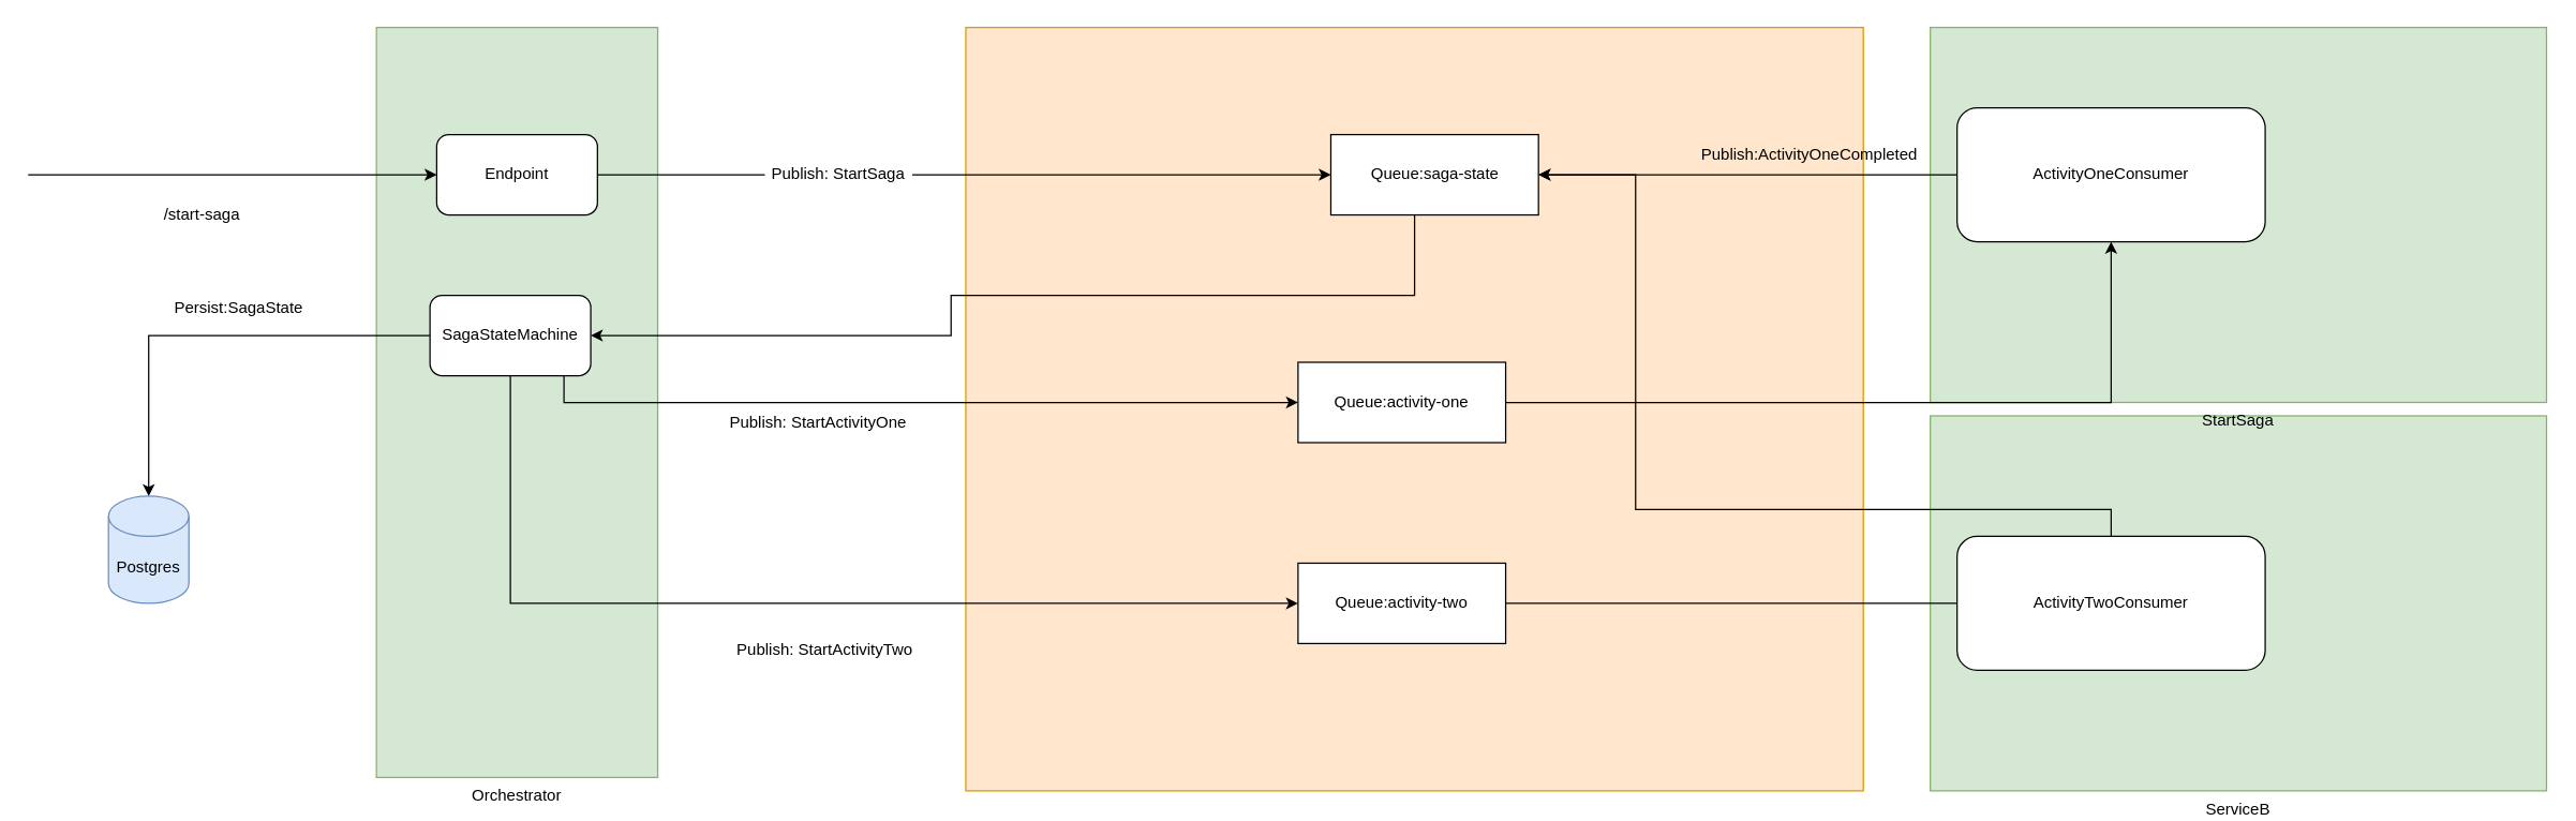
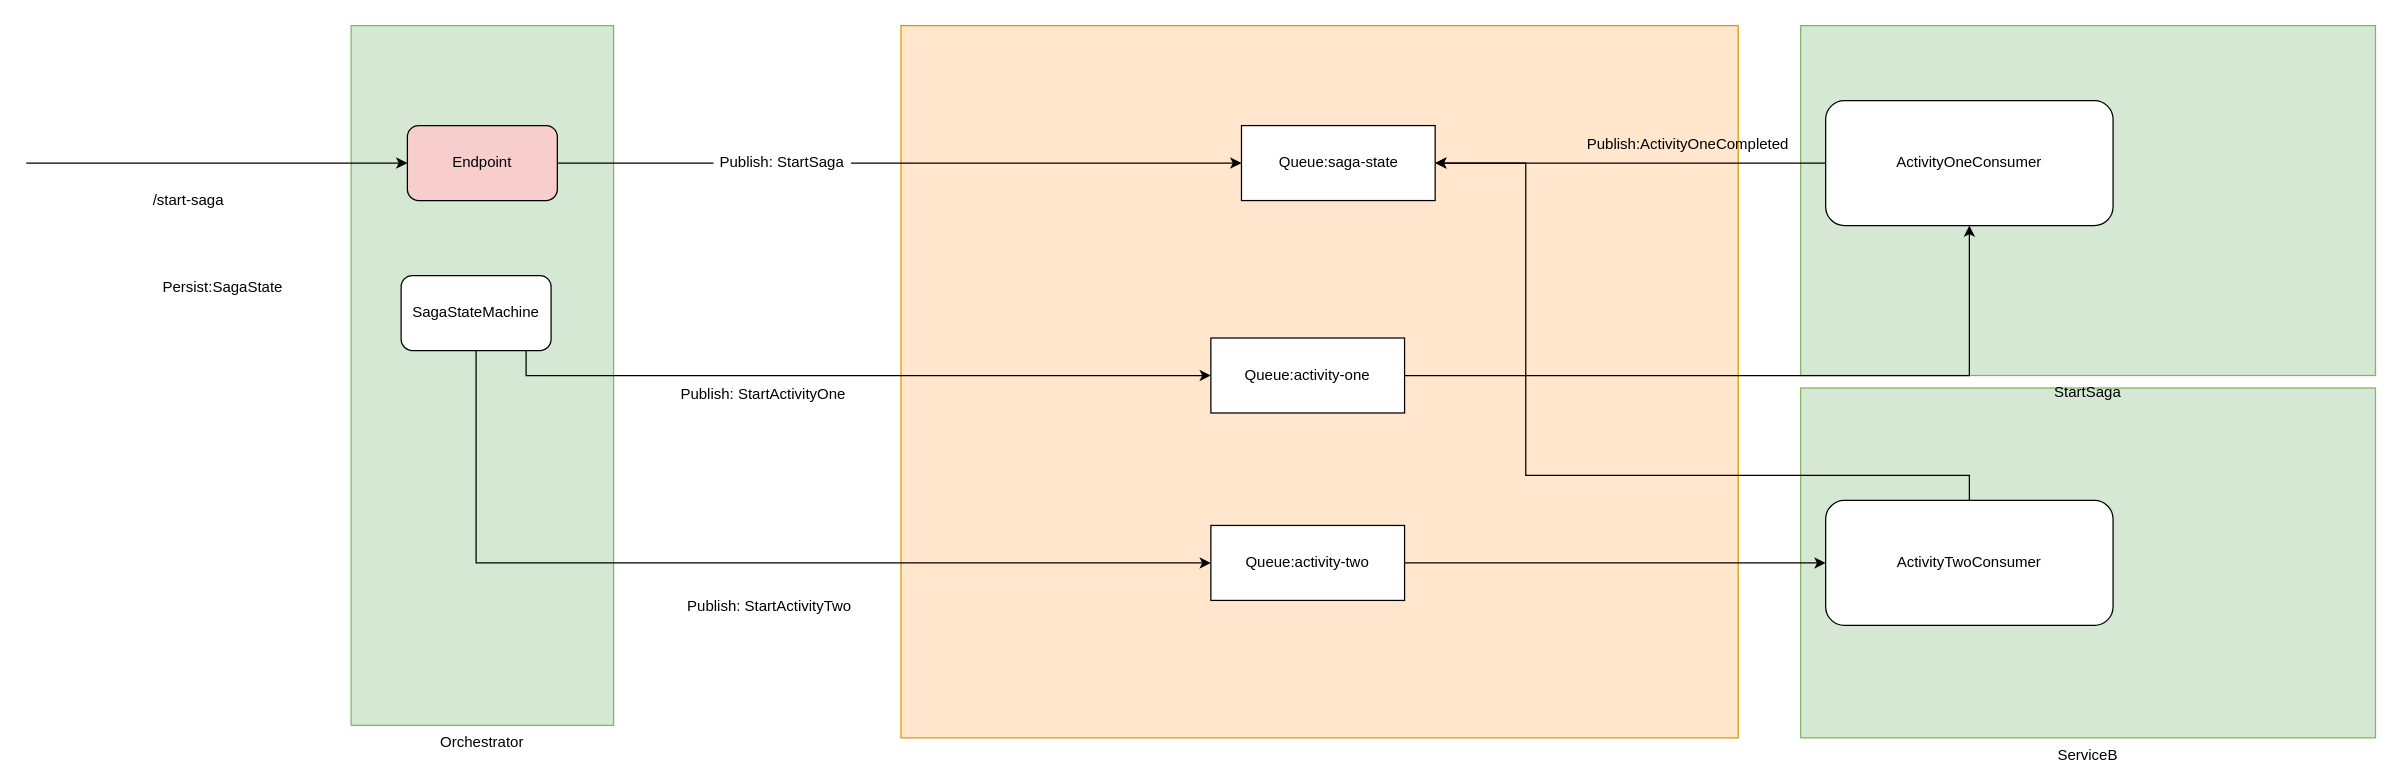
  <mxCell id="0" />
  <mxCell id="1" parent="0" />
  <mxCell id="2" value="ServiceB" style="rounded=0;whiteSpace=wrap;html=1;labelPosition=center;verticalLabelPosition=bottom;align=center;verticalAlign=top;fillColor=#d5e8d4;strokeColor=#82b366;" vertex="1" parent="1"><mxGeometry x="1440" y="310" width="460" height="280" as="geometry" /></mxCell>
  <mxCell id="3" value="Ra" style="rounded=0;whiteSpace=wrap;html=1;fillColor=#ffe6cc;strokeColor=#d79b00;" vertex="1" parent="1"><mxGeometry x="720" y="20" width="670" height="570" as="geometry" /></mxCell>
  <mxCell id="4" value="Orchestrator" style="rounded=0;whiteSpace=wrap;html=1;labelPosition=center;verticalLabelPosition=bottom;align=center;verticalAlign=top;fillColor=#d5e8d4;strokeColor=#82b366;" vertex="1" parent="1"><mxGeometry x="280" y="20" width="210" height="560" as="geometry" /></mxCell>
  <mxCell id="5" value="StartSaga" style="rounded=0;whiteSpace=wrap;html=1;labelPosition=center;verticalLabelPosition=bottom;align=center;verticalAlign=top;fillColor=#d5e8d4;strokeColor=#82b366;" vertex="1" parent="1"><mxGeometry x="1440" y="20" width="460" height="280" as="geometry" /></mxCell>
  <mxCell id="6" value="" style="endArrow=classic;html=1;rounded=0;" edge="1" parent="1" target="9"><mxGeometry width="50" height="50" relative="1" as="geometry"><mxPoint x="20" y="130" as="sourcePoint" /><mxPoint x="230" y="200" as="targetPoint" /></mxGeometry></mxCell>
  <mxCell id="7" value="/start-saga" style="text;html=1;strokeColor=none;fillColor=none;align=center;verticalAlign=middle;whiteSpace=wrap;rounded=0;" vertex="1" parent="1"><mxGeometry x="120" y="145" width="60" height="30" as="geometry" /></mxCell>
  <mxCell id="8" style="edgeStyle=orthogonalEdgeStyle;rounded=0;orthogonalLoop=1;jettySize=auto;html=1;exitX=1;exitY=0.5;exitDx=0;exitDy=0;entryX=0;entryY=0.5;entryDx=0;entryDy=0;startArrow=none;" edge="1" parent="1" source="28" target="11"><mxGeometry relative="1" as="geometry"><mxPoint x="770" y="100" as="targetPoint" /></mxGeometry></mxCell>
- <mxCell id="9" value="Endpoint" style="rounded=1;whiteSpace=wrap;html=1;" vertex="1" parent="1"><mxGeometry x="325" y="100" width="120" height="60" as="geometry" /></mxCell>
- <mxCell id="10" style="edgeStyle=orthogonalEdgeStyle;rounded=0;orthogonalLoop=1;jettySize=auto;html=1;entryX=1;entryY=0.5;entryDx=0;entryDy=0;" edge="1" parent="1" source="11" target="15"><mxGeometry relative="1" as="geometry"><Array as="points"><mxPoint x="1055" y="220" /><mxPoint x="709" y="220" /><mxPoint x="709" y="250" /></Array></mxGeometry></mxCell>
+ <mxCell id="9" value="Endpoint" style="rounded=1;whiteSpace=wrap;html=1;fillColor=#f8cecc;" vertex="1" parent="1"><mxGeometry x="325" y="100" width="120" height="60" as="geometry" /></mxCell>
  <mxCell id="11" value="Queue:saga-state" style="rounded=0;whiteSpace=wrap;html=1;" vertex="1" parent="1"><mxGeometry x="992.5" y="100" width="155" height="60" as="geometry" /></mxCell>
- <mxCell id="12" style="edgeStyle=orthogonalEdgeStyle;rounded=0;orthogonalLoop=1;jettySize=auto;html=1;" edge="1" parent="1" source="15" target="16"><mxGeometry relative="1" as="geometry" /></mxCell>
  <mxCell id="13" style="edgeStyle=orthogonalEdgeStyle;rounded=0;orthogonalLoop=1;jettySize=auto;html=1;entryX=0;entryY=0.5;entryDx=0;entryDy=0;" edge="1" parent="1" source="15" target="20"><mxGeometry relative="1" as="geometry"><Array as="points"><mxPoint x="420" y="265" /></Array></mxGeometry></mxCell>
  <mxCell id="14" style="edgeStyle=orthogonalEdgeStyle;rounded=0;orthogonalLoop=1;jettySize=auto;html=1;entryX=0;entryY=0.5;entryDx=0;entryDy=0;fontSize=17;exitX=0.5;exitY=1;exitDx=0;exitDy=0;" edge="1" parent="1" source="15" target="25"><mxGeometry relative="1" as="geometry" /></mxCell>
  <mxCell id="15" value="SagaStateMachine" style="rounded=1;whiteSpace=wrap;html=1;" vertex="1" parent="1"><mxGeometry x="320" y="220" width="120" height="60" as="geometry" /></mxCell>
- <mxCell id="16" value="Postgres" style="shape=cylinder3;whiteSpace=wrap;html=1;boundedLbl=1;backgroundOutline=1;size=15;fillColor=#dae8fc;strokeColor=#6c8ebf;" vertex="1" parent="1"><mxGeometry x="80" y="370" width="60" height="80" as="geometry" /></mxCell>
  <mxCell id="17" value="Persist:SagaState" style="text;html=1;strokeColor=none;fillColor=none;align=center;verticalAlign=middle;whiteSpace=wrap;rounded=0;" vertex="1" parent="1"><mxGeometry x="120" y="210" width="115" height="40" as="geometry" /></mxCell>
  <mxCell id="18" value="Publish: StartActivityOne" style="text;html=1;strokeColor=none;fillColor=none;align=center;verticalAlign=middle;whiteSpace=wrap;rounded=0;" vertex="1" parent="1"><mxGeometry x="535" y="300" width="150" height="30" as="geometry" /></mxCell>
  <mxCell id="19" style="edgeStyle=orthogonalEdgeStyle;rounded=0;orthogonalLoop=1;jettySize=auto;html=1;" edge="1" parent="1" source="20" target="22"><mxGeometry relative="1" as="geometry" /></mxCell>
  <mxCell id="20" value="Queue:activity-one" style="rounded=0;whiteSpace=wrap;html=1;" vertex="1" parent="1"><mxGeometry x="968" y="270" width="155" height="60" as="geometry" /></mxCell>
  <mxCell id="21" style="edgeStyle=orthogonalEdgeStyle;rounded=0;orthogonalLoop=1;jettySize=auto;html=1;" edge="1" parent="1" source="22" target="11"><mxGeometry relative="1" as="geometry" /></mxCell>
  <mxCell id="22" value="ActivityOneConsumer" style="rounded=1;whiteSpace=wrap;html=1;" vertex="1" parent="1"><mxGeometry x="1460" y="80" width="230" height="100" as="geometry" /></mxCell>
  <mxCell id="23" value="Publish:ActivityOneCompleted" style="text;html=1;strokeColor=none;fillColor=none;align=center;verticalAlign=middle;whiteSpace=wrap;rounded=0;" vertex="1" parent="1"><mxGeometry x="1320" y="100" width="60" height="30" as="geometry" /></mxCell>
- <mxCell id="24" style="edgeStyle=orthogonalEdgeStyle;rounded=0;orthogonalLoop=1;jettySize=auto;html=1;fontSize=17;entryX=0;entryY=0.5;entryDx=0;entryDy=0;endArrow=none;" edge="1" parent="1" source="25" target="27"><mxGeometry relative="1" as="geometry" /></mxCell>
+ <mxCell id="24" style="edgeStyle=orthogonalEdgeStyle;rounded=0;orthogonalLoop=1;jettySize=auto;html=1;fontSize=17;entryX=0;entryY=0.5;entryDx=0;entryDy=0;" edge="1" parent="1" source="25" target="27"><mxGeometry relative="1" as="geometry" /></mxCell>
  <mxCell id="25" value="Queue:activity-two" style="rounded=0;whiteSpace=wrap;html=1;" vertex="1" parent="1"><mxGeometry x="968" y="420" width="155" height="60" as="geometry" /></mxCell>
  <mxCell id="26" style="edgeStyle=orthogonalEdgeStyle;rounded=0;orthogonalLoop=1;jettySize=auto;html=1;fontSize=17;" edge="1" parent="1" source="27" target="11"><mxGeometry relative="1" as="geometry"><Array as="points"><mxPoint x="1575" y="380" /><mxPoint x="1220" y="380" /><mxPoint x="1220" y="130" /></Array></mxGeometry></mxCell>
  <mxCell id="27" value="ActivityTwoConsumer" style="rounded=1;whiteSpace=wrap;html=1;" vertex="1" parent="1"><mxGeometry x="1460" y="400" width="230" height="100" as="geometry" /></mxCell>
  <mxCell id="28" value="Publish: StartSaga" style="text;html=1;strokeColor=none;fillColor=none;align=center;verticalAlign=middle;whiteSpace=wrap;rounded=0;" vertex="1" parent="1"><mxGeometry x="570" y="115" width="110" height="30" as="geometry" /></mxCell>
  <mxCell id="29" value="" style="edgeStyle=orthogonalEdgeStyle;rounded=0;orthogonalLoop=1;jettySize=auto;html=1;exitX=1;exitY=0.5;exitDx=0;exitDy=0;entryX=0;entryY=0.5;entryDx=0;entryDy=0;endArrow=none;" edge="1" parent="1" source="9" target="28"><mxGeometry relative="1" as="geometry"><mxPoint x="445" y="130" as="sourcePoint" /><mxPoint x="968" y="130" as="targetPoint" /></mxGeometry></mxCell>
  <mxCell id="30" value="Publish: StartActivityTwo" style="text;html=1;strokeColor=none;fillColor=none;align=center;verticalAlign=middle;whiteSpace=wrap;rounded=0;" vertex="1" parent="1"><mxGeometry x="540" y="470" width="150" height="30" as="geometry" /></mxCell>
